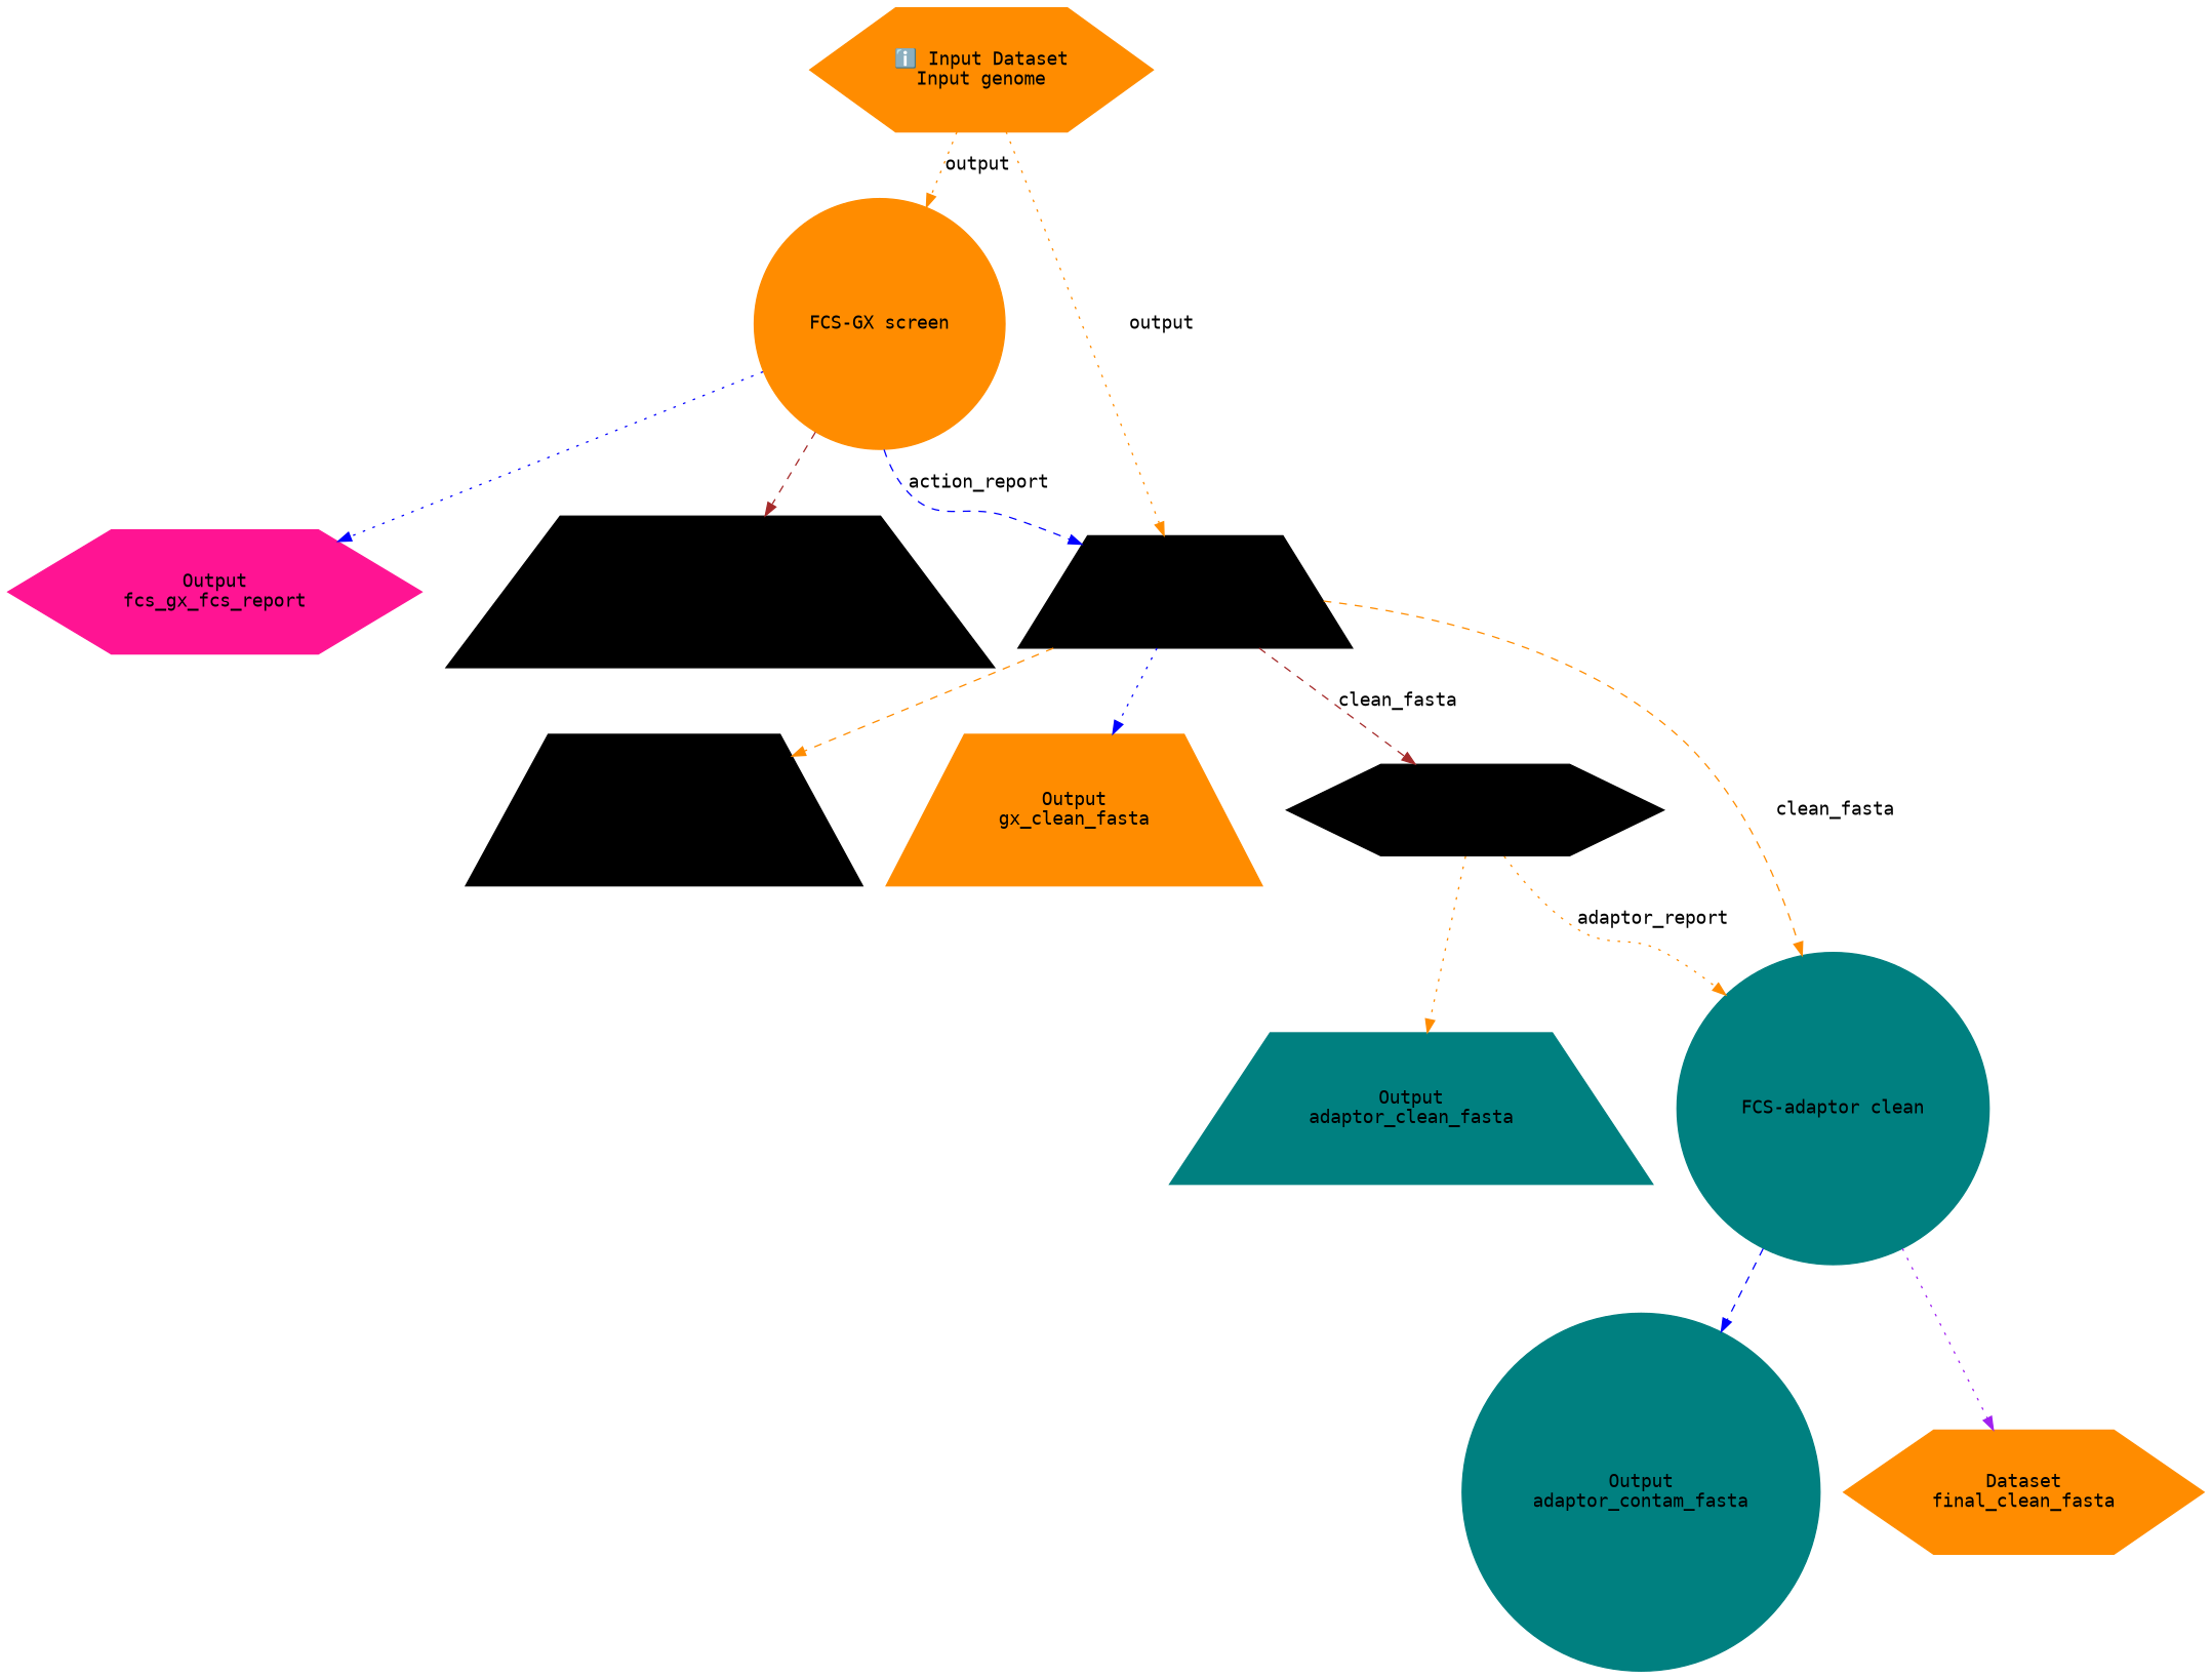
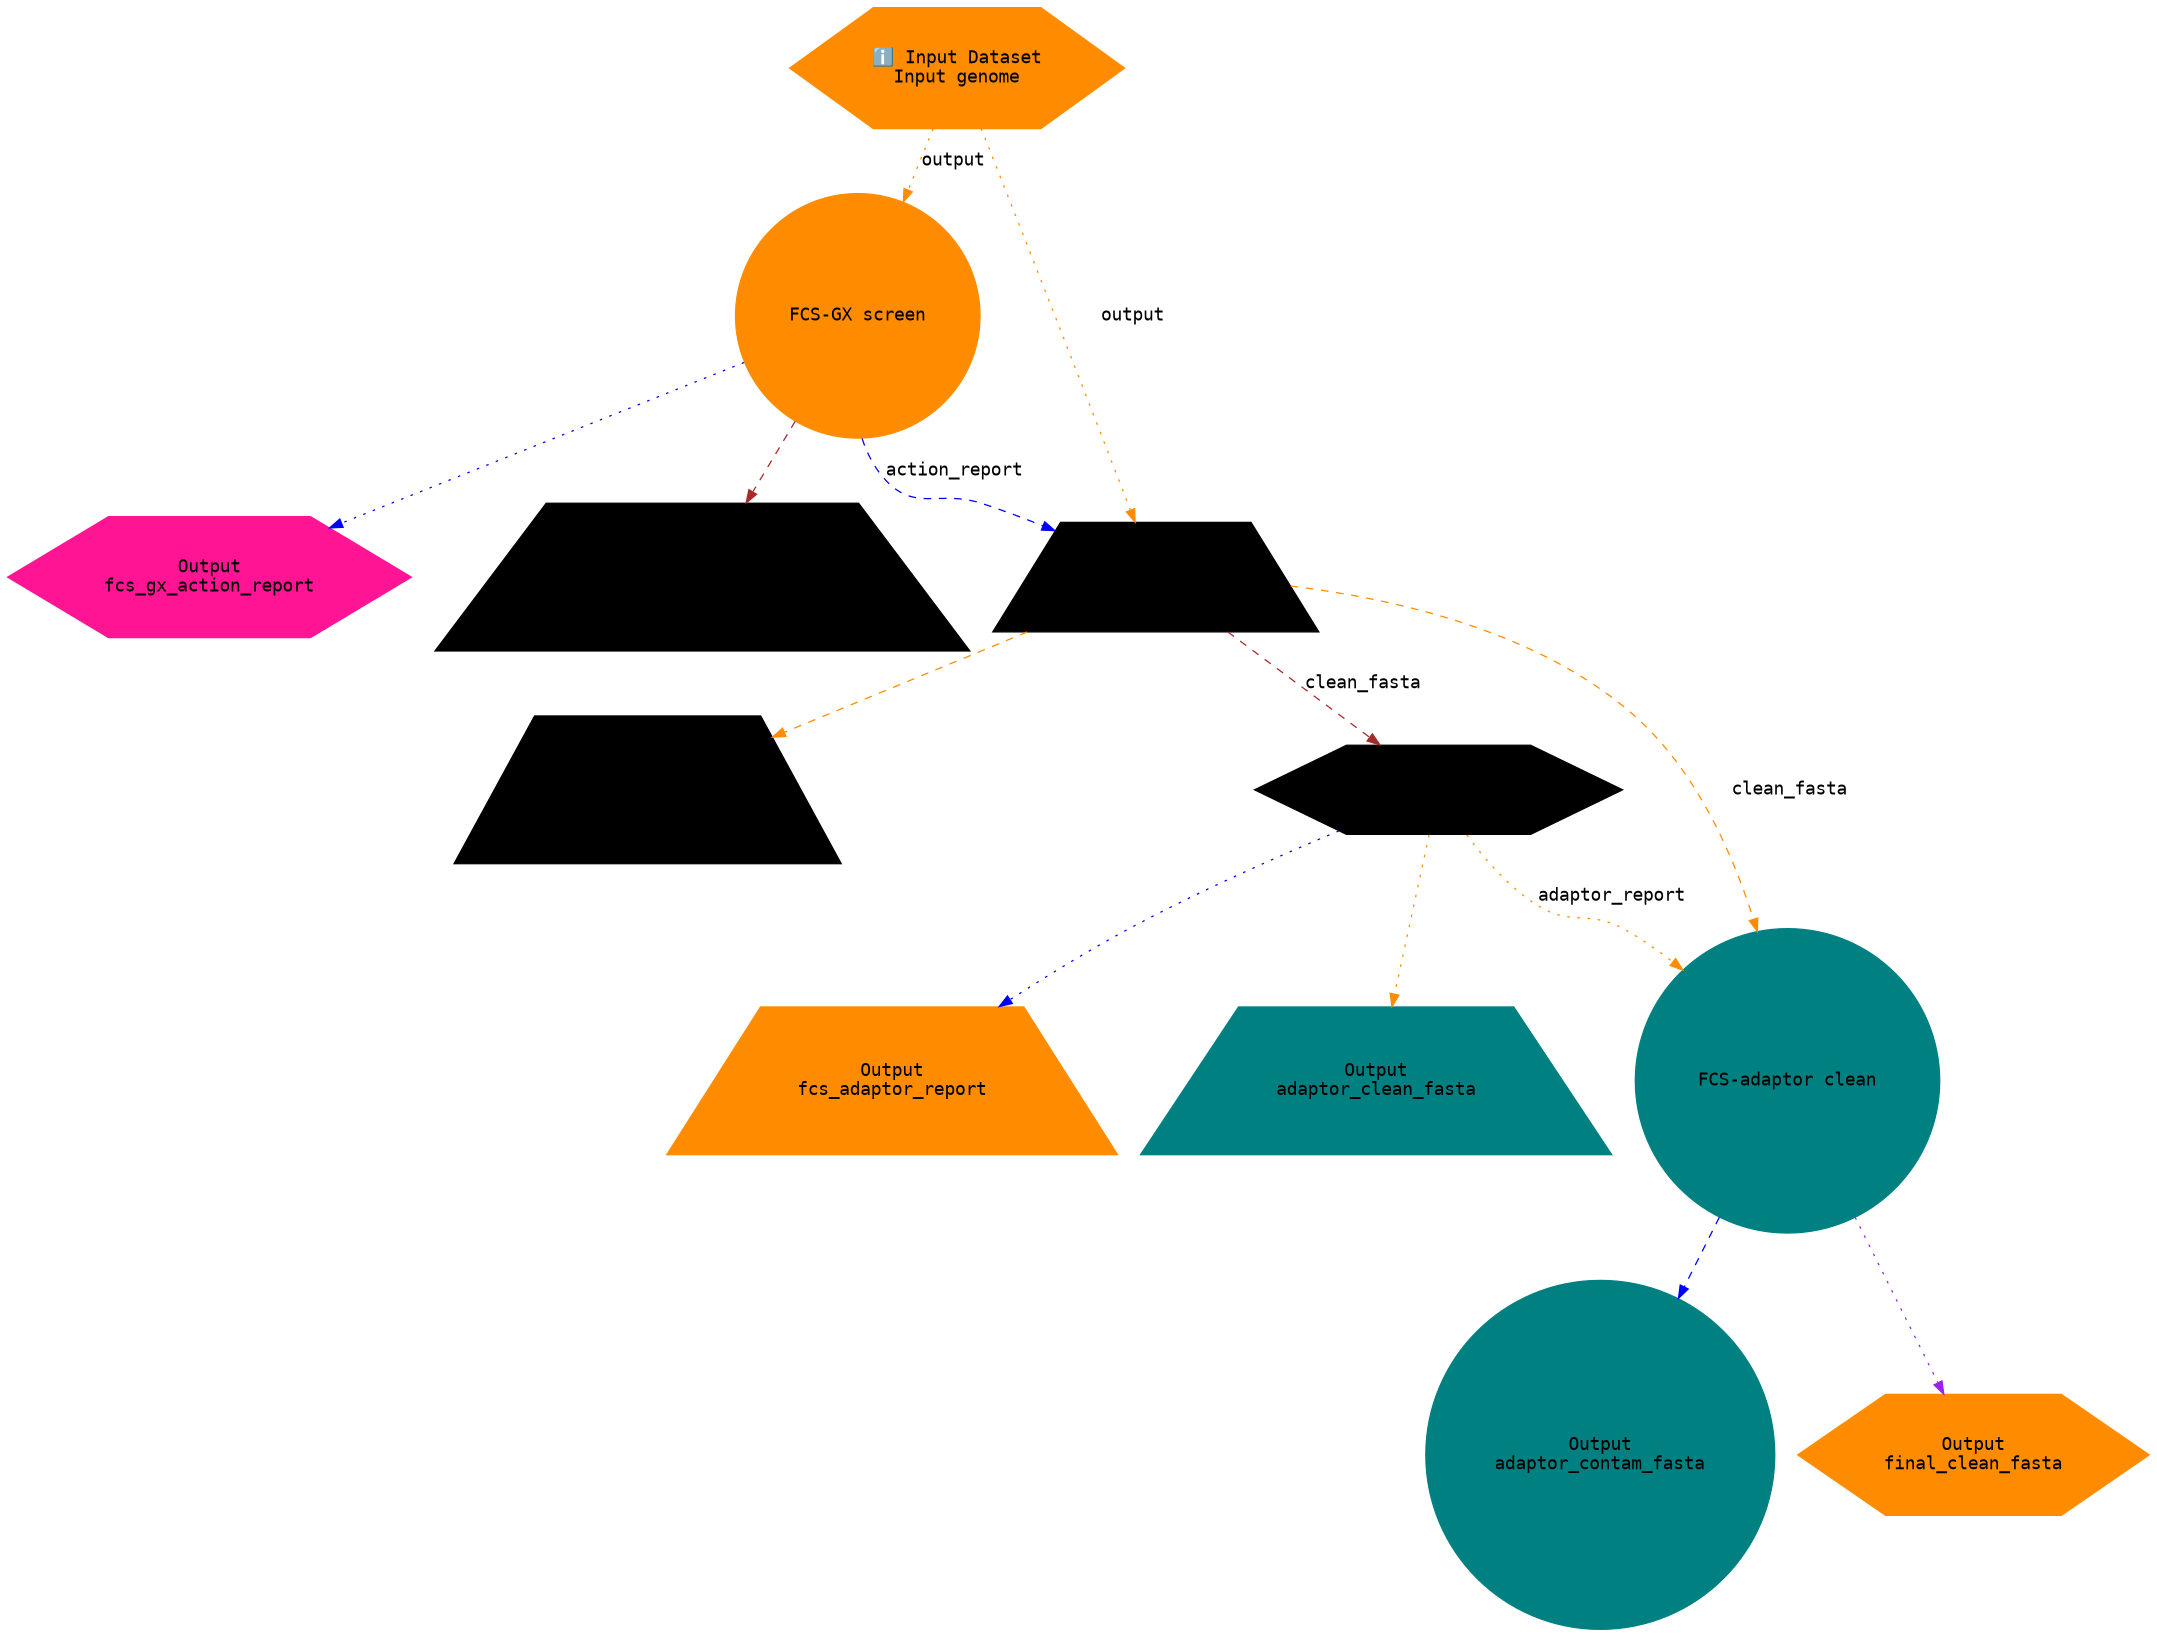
  digraph {
    fontname="DejaVu Sans Mono"
    node [color=darkorange fontname="DejaVu Sans Mono" margin="0.2,0.2" shape=trapezium style=filled]
    edge [color=darkorange fontname="DejaVu Sans Mono" style=dotted]
    n1 [label="ℹ️ Input Dataset\nInput genome" shape=hexagon]
    n2 [label="FCS-GX screen" shape=circle]
    n3 [color=black label="FCS-GX clean"]
-   n4 [color=deeppink label="Output\nfcs_gx_fcs_report" shape=hexagon]
+   n4 [color=deeppink label="Output\nfcs_gx_action_report" shape=hexagon]
    n5 [color=black label="Output\nfcs_gx_taxonomy_report"]
    n6 [color=black label="Output\ngx_contam_fasta"]
-   n7 [label="Output\ngx_clean_fasta"]
    n8 [color=black label="FCS-adaptor screen" shape=hexagon]
    n9 [color=teal label="FCS-adaptor clean" shape=circle]
+   n10 [label="Output\nfcs_adaptor_report"]
    n11 [color=teal label="Output\nadaptor_clean_fasta"]
    n12 [color=teal label="Output\nadaptor_contam_fasta" shape=circle]
-   n13 [label="Dataset\nfinal_clean_fasta" shape=hexagon]
+   n13 [label="Output\nfinal_clean_fasta" shape=hexagon]
    n1 -> n2 [label=output]
    n1 -> n3 [label=output]
    n2 -> n3 [color=blue label=action_report style=dashed]
    n2 -> n4 [color=blue]
    n2 -> n5 [color=brown style=dashed]
    n3 -> n6 [style=dashed]
-   n3 -> n7 [color=blue]
    n3 -> n8 [color=brown label=clean_fasta style=dashed]
    n3 -> n9 [label=clean_fasta style=dashed]
    n8 -> n9 [label=adaptor_report]
+   n8 -> n10 [color=blue]
    n8 -> n11
    n9 -> n12 [color=blue style=dashed]
    n9 -> n13 [color=purple]
  }
